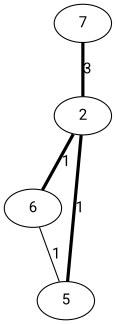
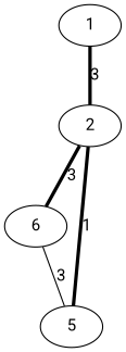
  graph {
    fontname=Roboto
    node [fontname=Roboto]
    edge [fontname=Roboto penwidth=3]
-   1 [label=7]
+   1
    2
    n3 [label=6]
    5
    1 -- 2 [label=3]
-   2 -- n3 [label=1]
+   2 -- n3 [label=3]
    2 -- 5 [label=1]
-   n3 -- 5 [label=1 penwidth=""]
+   n3 -- 5 [label=3 penwidth=""]
  }
